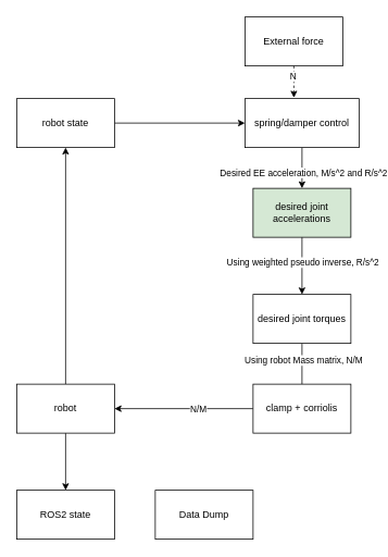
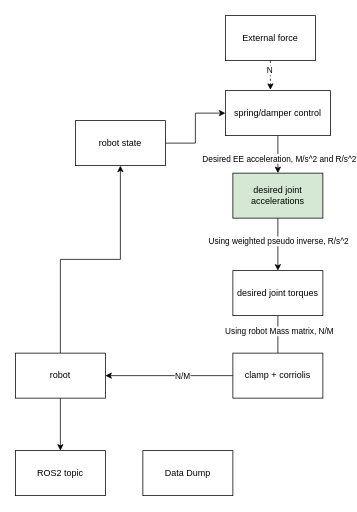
  <mxCell id="0" />
  <mxCell id="1" parent="0" />
  <mxCell id="2" style="edgeStyle=orthogonalEdgeStyle;rounded=0;orthogonalLoop=1;jettySize=auto;html=1;exitX=1;exitY=0.5;exitDx=0;exitDy=0;entryX=0;entryY=0.5;entryDx=0;entryDy=0;" edge="1" parent="1" source="3" target="6"><mxGeometry relative="1" as="geometry" /></mxCell>
- <mxCell id="3" value="&lt;div&gt;robot state&lt;/div&gt;" style="rounded=0;whiteSpace=wrap;html=1;" vertex="1" parent="1"><mxGeometry x="20" y="120" width="120" height="60" as="geometry" /></mxCell>
+ <mxCell id="3" value="&lt;div&gt;robot state&lt;/div&gt;" style="rounded=0;whiteSpace=wrap;html=1;" vertex="1" parent="1"><mxGeometry x="100" y="160" width="120" height="60" as="geometry" /></mxCell>
  <mxCell id="4" style="edgeStyle=orthogonalEdgeStyle;rounded=0;orthogonalLoop=1;jettySize=auto;html=1;exitX=0.5;exitY=1;exitDx=0;exitDy=0;entryX=0.5;entryY=0;entryDx=0;entryDy=0;" edge="1" parent="1" source="6" target="10"><mxGeometry relative="1" as="geometry" /></mxCell>
  <mxCell id="5" value="Desired EE acceleration, M/s^2 and R/s^2" style="edgeLabel;html=1;align=center;verticalAlign=middle;resizable=0;points=[];" vertex="1" connectable="0" parent="4"><mxGeometry x="0.2" y="1" relative="1" as="geometry"><mxPoint as="offset" /></mxGeometry></mxCell>
  <mxCell id="6" value="spring/damper control" style="rounded=0;whiteSpace=wrap;html=1;" vertex="1" parent="1"><mxGeometry x="300" y="120" width="140" height="60" as="geometry" /></mxCell>
  <mxCell id="7" value="&lt;div&gt;External force&lt;/div&gt;" style="rounded=0;whiteSpace=wrap;html=1;" vertex="1" parent="1"><mxGeometry x="300" y="20" width="120" height="60" as="geometry" /></mxCell>
  <mxCell id="8" style="edgeStyle=orthogonalEdgeStyle;rounded=0;orthogonalLoop=1;jettySize=auto;html=1;exitX=0.5;exitY=1;exitDx=0;exitDy=0;entryX=0.5;entryY=0;entryDx=0;entryDy=0;" edge="1" parent="1" source="10" target="13"><mxGeometry relative="1" as="geometry" /></mxCell>
  <mxCell id="9" value="Using weighted pseudo inverse, R/s^2" style="edgeLabel;html=1;align=center;verticalAlign=middle;resizable=0;points=[];" vertex="1" connectable="0" parent="8"><mxGeometry x="-0.133" relative="1" as="geometry"><mxPoint as="offset" /></mxGeometry></mxCell>
  <mxCell id="10" value="desired joint accelerations" style="rounded=0;whiteSpace=wrap;html=1;fillColor=#d5e8d4;" vertex="1" parent="1"><mxGeometry x="310" y="230" width="120" height="60" as="geometry" /></mxCell>
  <mxCell id="11" style="edgeStyle=orthogonalEdgeStyle;rounded=0;orthogonalLoop=1;jettySize=auto;html=1;exitX=0.5;exitY=1;exitDx=0;exitDy=0;entryX=0.5;entryY=0;entryDx=0;entryDy=0;endArrow=none;" edge="1" parent="1" source="13" target="16"><mxGeometry relative="1" as="geometry" /></mxCell>
  <mxCell id="12" value="Using robot Mass matrix, N/M" style="edgeLabel;html=1;align=center;verticalAlign=middle;resizable=0;points=[];" vertex="1" connectable="0" parent="11"><mxGeometry x="-0.2" y="1" relative="1" as="geometry"><mxPoint as="offset" /></mxGeometry></mxCell>
  <mxCell id="13" value="desired joint torques" style="rounded=0;whiteSpace=wrap;html=1;" vertex="1" parent="1"><mxGeometry x="310" y="360" width="120" height="60" as="geometry" /></mxCell>
  <mxCell id="14" style="edgeStyle=orthogonalEdgeStyle;rounded=0;orthogonalLoop=1;jettySize=auto;html=1;exitX=0;exitY=0.5;exitDx=0;exitDy=0;entryX=1;entryY=0.5;entryDx=0;entryDy=0;" edge="1" parent="1" source="16" target="19"><mxGeometry relative="1" as="geometry" /></mxCell>
  <mxCell id="15" value="N/M" style="edgeLabel;html=1;align=center;verticalAlign=middle;resizable=0;points=[];" vertex="1" connectable="0" parent="14"><mxGeometry x="-0.2" relative="1" as="geometry"><mxPoint as="offset" /></mxGeometry></mxCell>
  <mxCell id="16" value="clamp + corriolis" style="rounded=0;whiteSpace=wrap;html=1;" vertex="1" parent="1"><mxGeometry x="310" y="470" width="120" height="60" as="geometry" /></mxCell>
  <mxCell id="17" style="edgeStyle=orthogonalEdgeStyle;rounded=0;orthogonalLoop=1;jettySize=auto;html=1;exitX=0.5;exitY=0;exitDx=0;exitDy=0;entryX=0.5;entryY=1;entryDx=0;entryDy=0;" edge="1" parent="1" source="19" target="3"><mxGeometry relative="1" as="geometry" /></mxCell>
  <mxCell id="18" style="edgeStyle=orthogonalEdgeStyle;rounded=0;orthogonalLoop=1;jettySize=auto;html=1;exitX=0.5;exitY=1;exitDx=0;exitDy=0;" edge="1" parent="1" source="19" target="23"><mxGeometry relative="1" as="geometry" /></mxCell>
  <mxCell id="19" value="&lt;div&gt;robot&lt;/div&gt;" style="rounded=0;whiteSpace=wrap;html=1;" vertex="1" parent="1"><mxGeometry x="20" y="470" width="120" height="60" as="geometry" /></mxCell>
  <mxCell id="20" style="edgeStyle=orthogonalEdgeStyle;rounded=0;orthogonalLoop=1;jettySize=auto;html=1;exitX=0.5;exitY=1;exitDx=0;exitDy=0;entryX=0.429;entryY=-0.017;entryDx=0;entryDy=0;entryPerimeter=0;dashed=1;" edge="1" parent="1" source="7" target="6"><mxGeometry relative="1" as="geometry" /></mxCell>
  <mxCell id="21" value="N" style="edgeLabel;html=1;align=center;verticalAlign=middle;resizable=0;points=[];" vertex="1" connectable="0" parent="20"><mxGeometry x="-0.385" y="-2" relative="1" as="geometry"><mxPoint as="offset" /></mxGeometry></mxCell>
  <mxCell id="22" value="Data Dump" style="rounded=0;whiteSpace=wrap;html=1;" vertex="1" parent="1"><mxGeometry x="190" y="600" width="120" height="60" as="geometry" /></mxCell>
- <mxCell id="23" value="ROS2 state" style="rounded=0;whiteSpace=wrap;html=1;" vertex="1" parent="1"><mxGeometry x="20" y="600" width="120" height="60" as="geometry" /></mxCell>
+ <mxCell id="23" value="ROS2 topic" style="rounded=0;whiteSpace=wrap;html=1;" vertex="1" parent="1"><mxGeometry x="20" y="600" width="120" height="60" as="geometry" /></mxCell>
